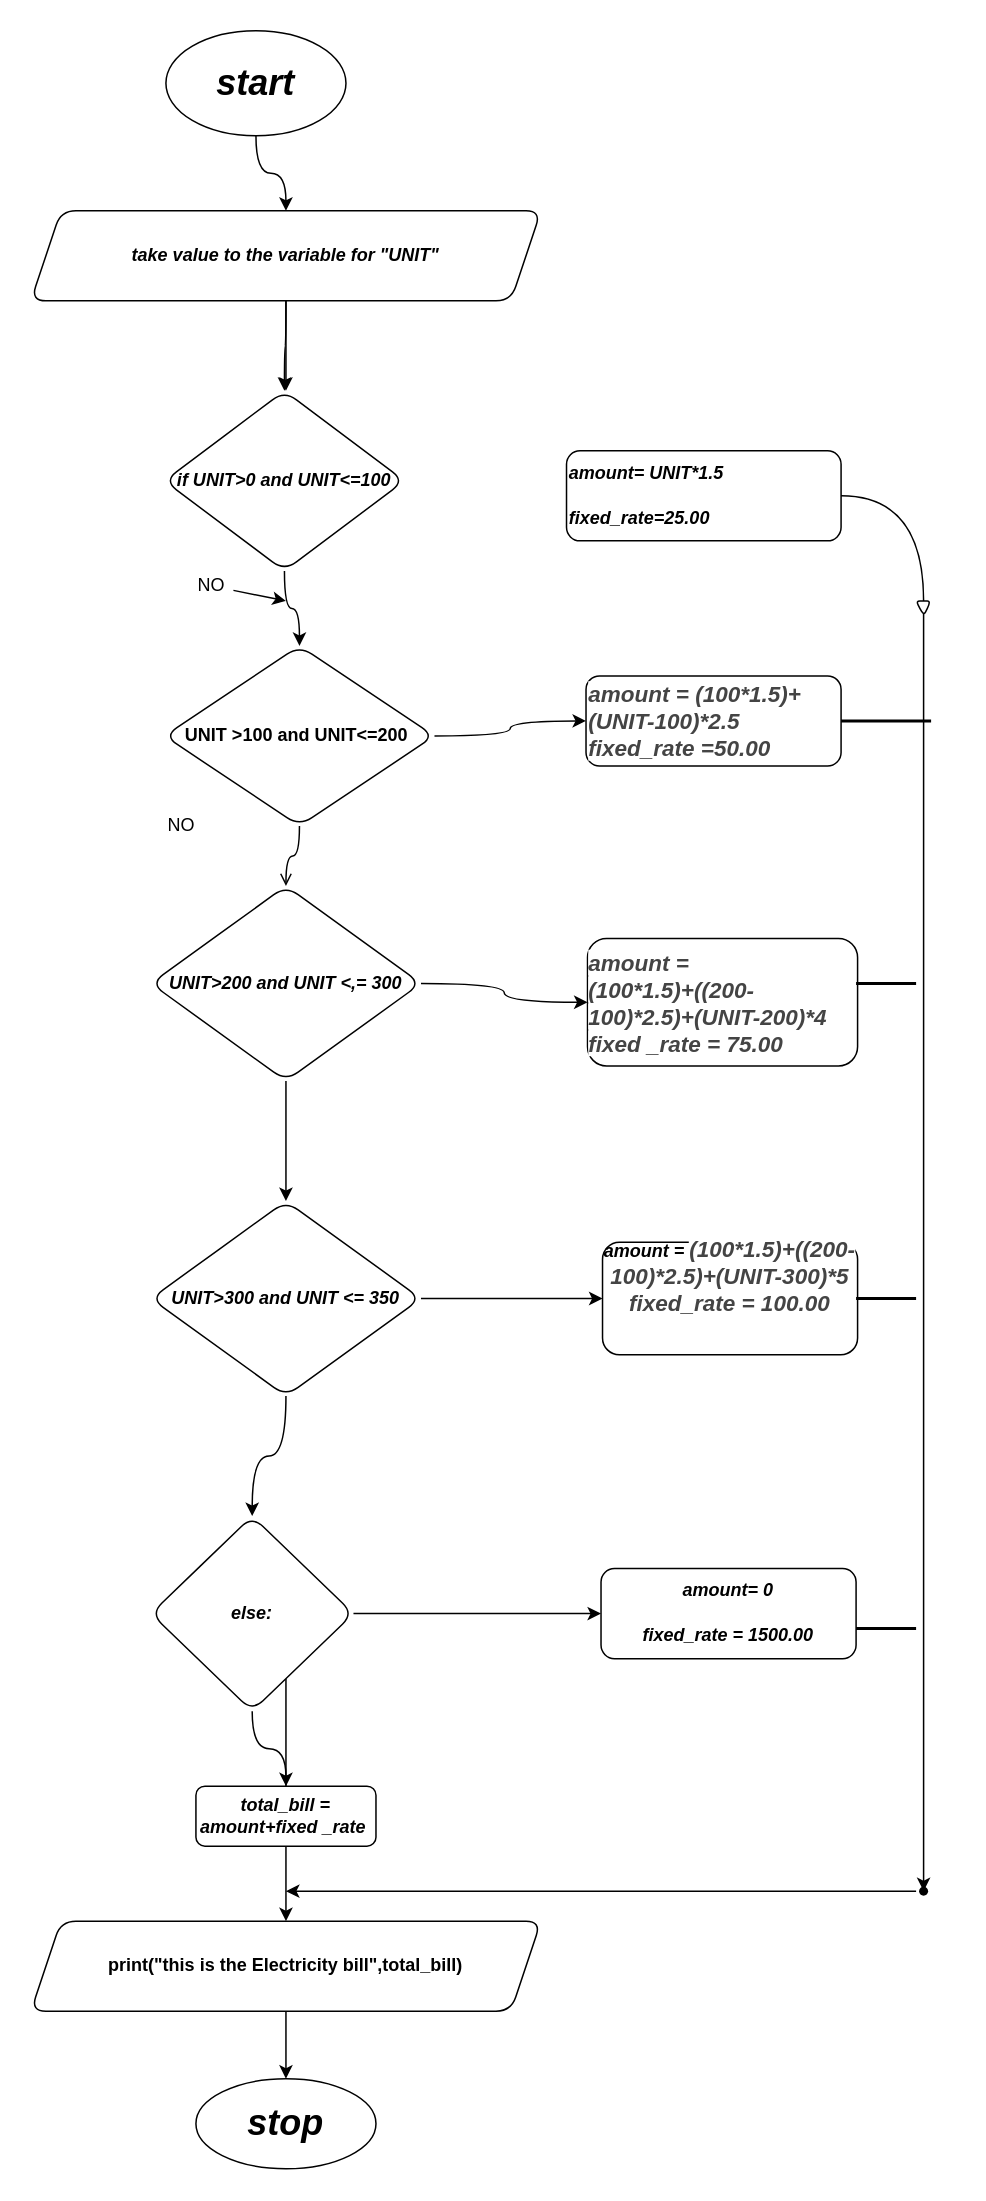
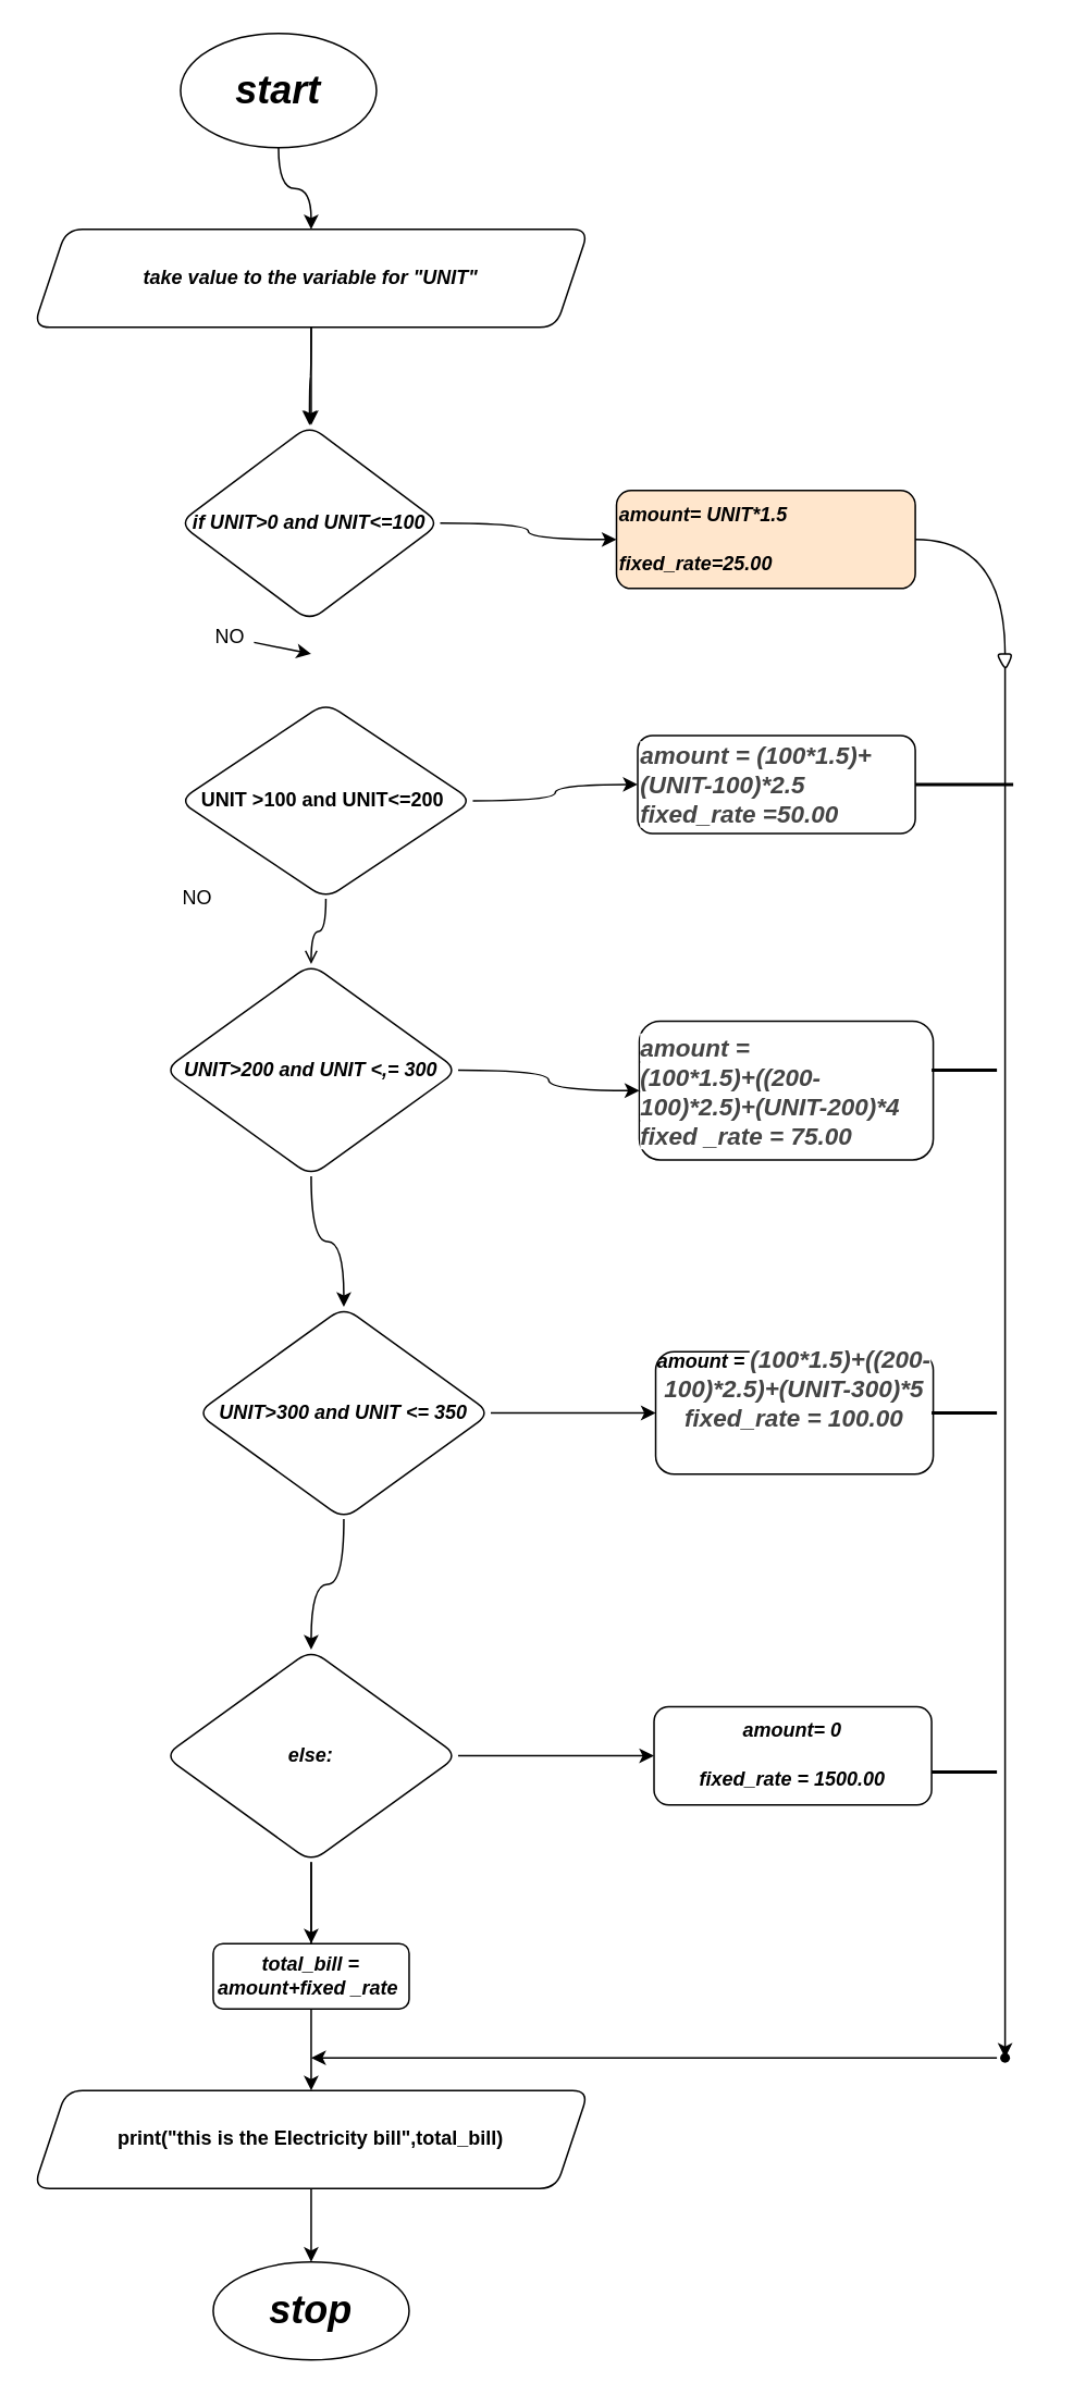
  <mxCell id="0" />
  <mxCell id="1" parent="0" />
  <mxCell id="2" value="" style="edgeStyle=orthogonalEdgeStyle;orthogonalLoop=1;jettySize=auto;html=1;curved=1;" edge="1" parent="1" source="3" target="6"><mxGeometry relative="1" as="geometry" /></mxCell>
  <mxCell id="3" value="&lt;h1&gt;&lt;b&gt;&lt;i&gt;start&lt;/i&gt;&lt;/b&gt;&lt;/h1&gt;" style="ellipse;whiteSpace=wrap;html=1;rounded=1;" vertex="1" parent="1"><mxGeometry x="110" y="20" width="120" height="70" as="geometry" /></mxCell>
  <mxCell id="4" value="" style="edgeStyle=orthogonalEdgeStyle;orthogonalLoop=1;jettySize=auto;html=1;curved=1;" edge="1" parent="1" source="6"><mxGeometry relative="1" as="geometry"><mxPoint x="190" y="260" as="targetPoint" /></mxGeometry></mxCell>
  <mxCell id="5" value="" style="edgeStyle=orthogonalEdgeStyle;orthogonalLoop=1;jettySize=auto;html=1;curved=1;" edge="1" parent="1" source="6" target="9"><mxGeometry relative="1" as="geometry" /></mxCell>
  <mxCell id="6" value="&lt;h4&gt;&lt;i&gt;take value to the variable for &quot;UNIT&quot;&lt;/i&gt;&lt;/h4&gt;" style="shape=parallelogram;perimeter=parallelogramPerimeter;whiteSpace=wrap;html=1;fixedSize=1;rounded=1;" vertex="1" parent="1"><mxGeometry x="20" y="140" width="340" height="60" as="geometry" /></mxCell>
- <mxCell id="8" value="" style="edgeStyle=orthogonalEdgeStyle;orthogonalLoop=1;jettySize=auto;html=1;curved=1;" edge="1" parent="1" source="9" target="13"><mxGeometry relative="1" as="geometry" /></mxCell>
+ <mxCell id="7" value="" style="edgeStyle=orthogonalEdgeStyle;orthogonalLoop=1;jettySize=auto;html=1;curved=1;" edge="1" parent="1" source="9" target="10"><mxGeometry relative="1" as="geometry" /></mxCell>
  <mxCell id="9" value="&lt;h4&gt;&lt;i&gt;if UNIT&amp;gt;0 and UNIT&amp;lt;=100&lt;/i&gt;&lt;/h4&gt;" style="rhombus;whiteSpace=wrap;html=1;rounded=1;" vertex="1" parent="1"><mxGeometry x="109" y="260" width="160" height="120" as="geometry" /></mxCell>
- <mxCell id="10" value="&lt;h4 style=&quot;text-align: justify&quot;&gt;&lt;span&gt;&lt;i&gt;amount= UNIT*1.5&lt;/i&gt;&lt;/span&gt;&lt;/h4&gt;&lt;h4 style=&quot;text-align: justify&quot;&gt;&lt;span&gt;&lt;i&gt;fixed_rate=25.00&lt;/i&gt;&lt;/span&gt;&lt;/h4&gt;" style="whiteSpace=wrap;html=1;align=left;rounded=1;" vertex="1" parent="1"><mxGeometry x="377" y="300" width="183" height="60" as="geometry" /></mxCell>
+ <mxCell id="10" value="&lt;h4 style=&quot;text-align: justify&quot;&gt;&lt;span&gt;&lt;i&gt;amount= UNIT*1.5&lt;/i&gt;&lt;/span&gt;&lt;/h4&gt;&lt;h4 style=&quot;text-align: justify&quot;&gt;&lt;span&gt;&lt;i&gt;fixed_rate=25.00&lt;/i&gt;&lt;/span&gt;&lt;/h4&gt;" style="whiteSpace=wrap;html=1;align=left;rounded=1;fillColor=#ffe6cc;" vertex="1" parent="1"><mxGeometry x="377" y="300" width="183" height="60" as="geometry" /></mxCell>
  <mxCell id="11" value="" style="edgeStyle=orthogonalEdgeStyle;orthogonalLoop=1;jettySize=auto;html=1;curved=1;" edge="1" parent="1" source="13" target="14"><mxGeometry relative="1" as="geometry" /></mxCell>
  <mxCell id="12" value="" style="edgeStyle=orthogonalEdgeStyle;orthogonalLoop=1;jettySize=auto;html=1;curved=1;endArrow=open;" edge="1" parent="1" source="13" target="17"><mxGeometry relative="1" as="geometry" /></mxCell>
  <mxCell id="13" value="&lt;h4&gt;UNIT &amp;gt;100 and UNIT&amp;lt;=200&amp;nbsp;&lt;/h4&gt;" style="rhombus;whiteSpace=wrap;html=1;rounded=1;" vertex="1" parent="1"><mxGeometry x="109" y="430" width="180" height="120" as="geometry" /></mxCell>
  <mxCell id="14" value="&lt;h4&gt;&lt;font color=&quot;#444444&quot;&gt;&lt;span style=&quot;font-size: 15px ; background-color: rgb(255 , 255 , 255)&quot;&gt;&lt;i&gt;amount = (100*1.5)+(UNIT-100)*2.5&lt;br&gt;&lt;/i&gt;&lt;/span&gt;&lt;/font&gt;&lt;font color=&quot;#444444&quot;&gt;&lt;span style=&quot;font-size: 15px ; background-color: rgb(255 , 255 , 255)&quot;&gt;&lt;i&gt;fixed_rate =50.00&lt;/i&gt;&lt;/span&gt;&lt;/font&gt;&lt;/h4&gt;" style="whiteSpace=wrap;html=1;align=left;rounded=1;" vertex="1" parent="1"><mxGeometry x="390" y="450" width="170" height="60" as="geometry" /></mxCell>
  <mxCell id="15" value="" style="edgeStyle=orthogonalEdgeStyle;orthogonalLoop=1;jettySize=auto;html=1;curved=1;" edge="1" parent="1" source="17" target="18"><mxGeometry relative="1" as="geometry" /></mxCell>
  <mxCell id="16" value="" style="edgeStyle=orthogonalEdgeStyle;orthogonalLoop=1;jettySize=auto;html=1;curved=1;" edge="1" parent="1" source="17" target="21"><mxGeometry relative="1" as="geometry" /></mxCell>
  <mxCell id="17" value="&lt;h4&gt;&lt;i&gt;UNIT&amp;gt;200 and UNIT &amp;lt;,= 300&lt;/i&gt;&lt;/h4&gt;" style="rhombus;whiteSpace=wrap;html=1;rounded=1;" vertex="1" parent="1"><mxGeometry x="100" y="590" width="180" height="130" as="geometry" /></mxCell>
  <mxCell id="18" value="&lt;h4 style=&quot;text-align: left&quot;&gt;&lt;font color=&quot;#444444&quot;&gt;&lt;span style=&quot;font-size: 15px ; background-color: rgb(255 , 255 , 255)&quot;&gt;&lt;i&gt;&lt;b&gt;amount =&amp;nbsp;&lt;br&gt;&lt;/b&gt;&lt;/i&gt;&lt;/span&gt;&lt;/font&gt;&lt;span style=&quot;color: rgb(68 , 68 , 68) ; font-size: 15px ; text-align: left ; background-color: rgb(255 , 255 , 255)&quot;&gt;&lt;i&gt;&lt;b&gt;(100*1.5)+((200-100)*2.5)+(UNIT-200)*4&lt;br&gt;&lt;/b&gt;&lt;/i&gt;&lt;/span&gt;&lt;span style=&quot;color: rgb(68 , 68 , 68) ; font-size: 15px ; text-align: left ; background-color: rgb(255 , 255 , 255)&quot;&gt;&lt;i&gt;&lt;b&gt;fixed _rate = 75.00&lt;/b&gt;&lt;/i&gt;&lt;/span&gt;&lt;/h4&gt;" style="whiteSpace=wrap;html=1;rounded=1;" vertex="1" parent="1"><mxGeometry x="391" y="625" width="180" height="85" as="geometry" /></mxCell>
  <mxCell id="19" value="" style="edgeStyle=orthogonalEdgeStyle;orthogonalLoop=1;jettySize=auto;html=1;curved=1;" edge="1" parent="1" source="21" target="22"><mxGeometry relative="1" as="geometry"><Array as="points"><mxPoint x="370" y="865" /><mxPoint x="370" y="865" /></Array></mxGeometry></mxCell>
  <mxCell id="20" value="" style="edgeStyle=orthogonalEdgeStyle;orthogonalLoop=1;jettySize=auto;html=1;curved=1;" edge="1" parent="1" source="21" target="26"><mxGeometry relative="1" as="geometry" /></mxCell>
- <mxCell id="21" value="&lt;h4&gt;&lt;b&gt;&lt;i&gt;UNIT&amp;gt;300 and UNIT &amp;lt;= 350&lt;/i&gt;&lt;/b&gt;&lt;/h4&gt;" style="rhombus;whiteSpace=wrap;html=1;rounded=1;" vertex="1" parent="1"><mxGeometry x="100" y="800" width="180" height="130" as="geometry" /></mxCell>
+ <mxCell id="21" value="&lt;h4&gt;&lt;b&gt;&lt;i&gt;UNIT&amp;gt;300 and UNIT &amp;lt;= 350&lt;/i&gt;&lt;/b&gt;&lt;/h4&gt;" style="rhombus;whiteSpace=wrap;html=1;rounded=1;" vertex="1" parent="1"><mxGeometry x="120" y="800" width="180" height="130" as="geometry" /></mxCell>
  <mxCell id="22" value="&lt;h4&gt;&lt;i&gt;amount =&amp;nbsp;&lt;/i&gt;&lt;span style=&quot;color: rgb(68 , 68 , 68) ; font-size: 15px ; text-align: left ; background-color: rgb(255 , 255 , 255)&quot;&gt;&lt;i&gt;(100*1.5)+((200-100)*2.5)+(UNIT-300)*5&lt;br&gt;fixed_rate = 100.00&lt;/i&gt;&lt;br&gt;&lt;/span&gt;&lt;br&gt;&lt;/h4&gt;&lt;div&gt;&lt;br&gt;&lt;/div&gt;" style="whiteSpace=wrap;html=1;rounded=1;" vertex="1" parent="1"><mxGeometry x="401" y="827.5" width="170" height="75" as="geometry" /></mxCell>
  <mxCell id="23" value="" style="edgeStyle=orthogonalEdgeStyle;orthogonalLoop=1;jettySize=auto;html=1;curved=1;" edge="1" parent="1" source="26" target="27"><mxGeometry relative="1" as="geometry" /></mxCell>
  <mxCell id="24" value="" style="edgeStyle=orthogonalEdgeStyle;orthogonalLoop=1;jettySize=auto;html=1;curved=1;" edge="1" parent="1" source="26" target="29"><mxGeometry relative="1" as="geometry"><Array as="points"><mxPoint x="190" y="1200" /><mxPoint x="190" y="1200" /></Array></mxGeometry></mxCell>
  <mxCell id="25" value="" style="edgeStyle=orthogonalEdgeStyle;orthogonalLoop=1;jettySize=auto;html=1;curved=1;" edge="1" parent="1" source="26" target="35"><mxGeometry relative="1" as="geometry" /></mxCell>
- <mxCell id="26" value="&lt;h4&gt;&lt;b&gt;&lt;i&gt;else:&lt;/i&gt;&lt;/b&gt;&lt;/h4&gt;" style="rhombus;whiteSpace=wrap;html=1;rounded=1;" vertex="1" parent="1"><mxGeometry x="100" y="1010" width="135" height="130" as="geometry" /></mxCell>
+ <mxCell id="26" value="&lt;h4&gt;&lt;b&gt;&lt;i&gt;else:&lt;/i&gt;&lt;/b&gt;&lt;/h4&gt;" style="rhombus;whiteSpace=wrap;html=1;rounded=1;" vertex="1" parent="1"><mxGeometry x="100" y="1010" width="180" height="130" as="geometry" /></mxCell>
  <mxCell id="27" value="&lt;h4&gt;&lt;i&gt;amount= 0&lt;br&gt;&lt;/i&gt;&lt;h4&gt;&lt;i&gt;fixed_rate = 1500.00&lt;/i&gt;&lt;/h4&gt;&lt;/h4&gt;" style="whiteSpace=wrap;html=1;rounded=1;" vertex="1" parent="1"><mxGeometry x="400" y="1045" width="170" height="60" as="geometry" /></mxCell>
  <mxCell id="28" value="" style="edgeStyle=orthogonalEdgeStyle;orthogonalLoop=1;jettySize=auto;html=1;curved=1;" edge="1" parent="1" source="29" target="30"><mxGeometry relative="1" as="geometry" /></mxCell>
  <mxCell id="29" value="&lt;h4&gt;&lt;b&gt;print(&quot;this is the Electricity bill&quot;,total_bill)&lt;/b&gt;&lt;/h4&gt;" style="shape=parallelogram;perimeter=parallelogramPerimeter;whiteSpace=wrap;html=1;fixedSize=1;rounded=1;" vertex="1" parent="1"><mxGeometry x="20" y="1280" width="340" height="60" as="geometry" /></mxCell>
  <mxCell id="30" value="&lt;h1&gt;&lt;b&gt;&lt;i&gt;stop&lt;/i&gt;&lt;/b&gt;&lt;/h1&gt;" style="ellipse;whiteSpace=wrap;html=1;rounded=1;" vertex="1" parent="1"><mxGeometry x="130" y="1385" width="120" height="60" as="geometry" /></mxCell>
  <mxCell id="31" value="" style="edgeStyle=segmentEdgeStyle;endArrow=classic;html=1;exitX=1;exitY=0.5;exitDx=0;exitDy=0;startArrow=none;curved=1;" edge="1" parent="1" source="38" target="36"><mxGeometry width="50" height="50" relative="1" as="geometry"><mxPoint x="610" y="320" as="sourcePoint" /><mxPoint x="615" y="1260" as="targetPoint" /><Array as="points"><mxPoint x="615" y="320" /></Array></mxGeometry></mxCell>
  <mxCell id="32" value="" style="line;strokeWidth=2;html=1;align=left;rounded=1;" vertex="1" parent="1"><mxGeometry x="570" y="650" width="40" height="10" as="geometry" /></mxCell>
  <mxCell id="33" value="" style="line;strokeWidth=2;html=1;align=left;rounded=1;" vertex="1" parent="1"><mxGeometry x="570" y="860" width="40" height="10" as="geometry" /></mxCell>
  <mxCell id="34" value="" style="line;strokeWidth=2;html=1;align=left;rounded=1;" vertex="1" parent="1"><mxGeometry x="570" y="1080" width="40" height="10" as="geometry" /></mxCell>
  <mxCell id="35" value="&lt;h4&gt;&lt;i&gt;total_bill = amount+fixed _rate&amp;nbsp;&lt;/i&gt;&lt;/h4&gt;" style="whiteSpace=wrap;html=1;rounded=1;" vertex="1" parent="1"><mxGeometry x="130" y="1190" width="120" height="40" as="geometry" /></mxCell>
  <mxCell id="36" value="" style="shape=waypoint;fillStyle=solid;size=6;pointerEvents=1;points=[];fillColor=none;resizable=0;rotatable=0;perimeter=centerPerimeter;snapToPoint=1;align=left;rounded=1;" vertex="1" parent="1"><mxGeometry x="595" y="1240" width="40" height="40" as="geometry" /></mxCell>
  <mxCell id="37" value="" style="edgeStyle=segmentEdgeStyle;endArrow=classic;html=1;curved=1;" edge="1" parent="1"><mxGeometry width="50" height="50" relative="1" as="geometry"><mxPoint x="610" y="1260" as="sourcePoint" /><mxPoint x="190" y="1260" as="targetPoint" /></mxGeometry></mxCell>
  <mxCell id="38" value="" style="triangle;whiteSpace=wrap;html=1;align=left;direction=south;rounded=1;" vertex="1" parent="1"><mxGeometry x="610" y="400" width="10" height="10" as="geometry" /></mxCell>
  <mxCell id="39" value="" style="edgeStyle=segmentEdgeStyle;endArrow=none;html=1;exitX=1;exitY=0.5;exitDx=0;exitDy=0;curved=1;" edge="1" parent="1" source="10" target="38"><mxGeometry width="50" height="50" relative="1" as="geometry"><mxPoint x="560" y="320" as="sourcePoint" /><mxPoint x="615" y="1260" as="targetPoint" /><Array as="points" /></mxGeometry></mxCell>
  <mxCell id="40" value="" style="line;strokeWidth=2;html=1;align=left;rounded=1;" vertex="1" parent="1"><mxGeometry x="560" y="475" width="60" height="10" as="geometry" /></mxCell>
  <mxCell id="41" value="" style="edgeStyle=none;rounded=1;sketch=0;orthogonalLoop=1;jettySize=auto;html=1;" edge="1" parent="1" source="42"><mxGeometry relative="1" as="geometry"><mxPoint x="190" y="400" as="targetPoint" /></mxGeometry></mxCell>
  <mxCell id="42" value="NO" style="text;html=1;align=center;verticalAlign=middle;resizable=0;points=[];autosize=1;strokeColor=none;fillColor=none;" vertex="1" parent="1"><mxGeometry x="125" y="380" width="30" height="20" as="geometry" /></mxCell>
  <mxCell id="43" value="NO" style="text;html=1;align=center;verticalAlign=middle;resizable=0;points=[];autosize=1;strokeColor=none;fillColor=none;" vertex="1" parent="1"><mxGeometry x="105" y="540" width="30" height="20" as="geometry" /></mxCell>
